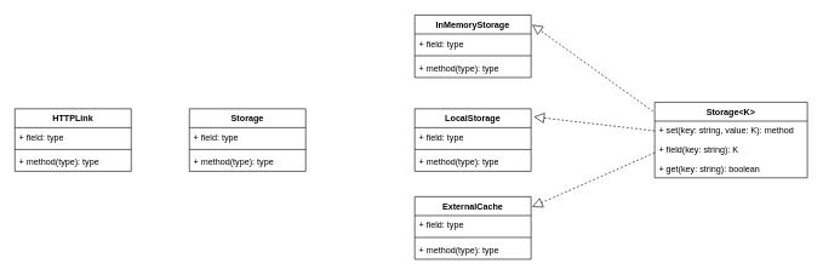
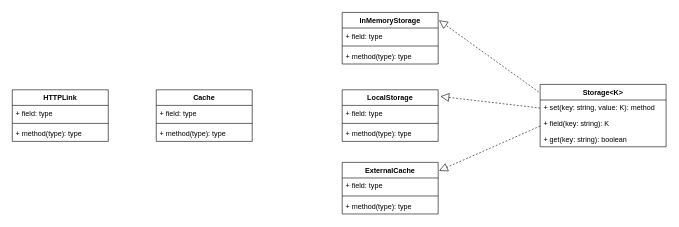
  <mxCell id="0" />
  <mxCell id="1" parent="0" />
  <mxCell id="2" value="Storage&lt;K&gt;" style="swimlane;fontStyle=1;align=center;verticalAlign=top;childLayout=stackLayout;horizontal=1;startSize=26;horizontalStack=0;resizeParent=1;resizeParentMax=0;resizeLast=0;collapsible=1;marginBottom=0;" vertex="1" parent="1"><mxGeometry x="900" y="140" width="210" height="104" as="geometry"><mxRectangle x="120" y="130" width="100" height="26" as="alternateBounds" /></mxGeometry></mxCell>
  <mxCell id="3" value="+ set(key: string, value: K): method" style="text;strokeColor=none;fillColor=none;align=left;verticalAlign=top;spacingLeft=4;spacingRight=4;overflow=hidden;rotatable=0;points=[[0,0.5],[1,0.5]];portConstraint=eastwest;" vertex="1" parent="2"><mxGeometry y="26" width="210" height="26" as="geometry" /></mxCell>
  <mxCell id="4" value="+ field(key: string): K" style="text;strokeColor=none;fillColor=none;align=left;verticalAlign=top;spacingLeft=4;spacingRight=4;overflow=hidden;rotatable=0;points=[[0,0.5],[1,0.5]];portConstraint=eastwest;" vertex="1" parent="2"><mxGeometry y="52" width="210" height="26" as="geometry" /></mxCell>
  <mxCell id="5" value="+ get(key: string): boolean" style="text;strokeColor=none;fillColor=none;align=left;verticalAlign=top;spacingLeft=4;spacingRight=4;overflow=hidden;rotatable=0;points=[[0,0.5],[1,0.5]];portConstraint=eastwest;" vertex="1" parent="2"><mxGeometry y="78" width="210" height="26" as="geometry" /></mxCell>
- <mxCell id="6" value="Storage" style="swimlane;fontStyle=1;align=center;verticalAlign=top;childLayout=stackLayout;horizontal=1;startSize=26;horizontalStack=0;resizeParent=1;resizeParentMax=0;resizeLast=0;collapsible=1;marginBottom=0;" vertex="1" parent="1"><mxGeometry x="260" y="149" width="160" height="86" as="geometry" /></mxCell>
+ <mxCell id="6" value="Cache" style="swimlane;fontStyle=1;align=center;verticalAlign=top;childLayout=stackLayout;horizontal=1;startSize=26;horizontalStack=0;resizeParent=1;resizeParentMax=0;resizeLast=0;collapsible=1;marginBottom=0;" vertex="1" parent="1"><mxGeometry x="260" y="149" width="160" height="86" as="geometry" /></mxCell>
  <mxCell id="7" value="+ field: type" style="text;strokeColor=none;fillColor=none;align=left;verticalAlign=top;spacingLeft=4;spacingRight=4;overflow=hidden;rotatable=0;points=[[0,0.5],[1,0.5]];portConstraint=eastwest;" vertex="1" parent="6"><mxGeometry y="26" width="160" height="26" as="geometry" /></mxCell>
  <mxCell id="8" value="" style="line;strokeWidth=1;fillColor=none;align=left;verticalAlign=middle;spacingTop=-1;spacingLeft=3;spacingRight=3;rotatable=0;labelPosition=right;points=[];portConstraint=eastwest;" vertex="1" parent="6"><mxGeometry y="52" width="160" height="8" as="geometry" /></mxCell>
  <mxCell id="9" value="+ method(type): type" style="text;strokeColor=none;fillColor=none;align=left;verticalAlign=top;spacingLeft=4;spacingRight=4;overflow=hidden;rotatable=0;points=[[0,0.5],[1,0.5]];portConstraint=eastwest;" vertex="1" parent="6"><mxGeometry y="60" width="160" height="26" as="geometry" /></mxCell>
  <mxCell id="10" value="HTTPLink" style="swimlane;fontStyle=1;align=center;verticalAlign=top;childLayout=stackLayout;horizontal=1;startSize=26;horizontalStack=0;resizeParent=1;resizeParentMax=0;resizeLast=0;collapsible=1;marginBottom=0;" vertex="1" parent="1"><mxGeometry x="20" y="149" width="160" height="86" as="geometry" /></mxCell>
  <mxCell id="11" value="+ field: type" style="text;strokeColor=none;fillColor=none;align=left;verticalAlign=top;spacingLeft=4;spacingRight=4;overflow=hidden;rotatable=0;points=[[0,0.5],[1,0.5]];portConstraint=eastwest;" vertex="1" parent="10"><mxGeometry y="26" width="160" height="26" as="geometry" /></mxCell>
  <mxCell id="12" value="" style="line;strokeWidth=1;fillColor=none;align=left;verticalAlign=middle;spacingTop=-1;spacingLeft=3;spacingRight=3;rotatable=0;labelPosition=right;points=[];portConstraint=eastwest;" vertex="1" parent="10"><mxGeometry y="52" width="160" height="8" as="geometry" /></mxCell>
  <mxCell id="13" value="+ method(type): type" style="text;strokeColor=none;fillColor=none;align=left;verticalAlign=top;spacingLeft=4;spacingRight=4;overflow=hidden;rotatable=0;points=[[0,0.5],[1,0.5]];portConstraint=eastwest;" vertex="1" parent="10"><mxGeometry y="60" width="160" height="26" as="geometry" /></mxCell>
  <mxCell id="14" value="InMemoryStorage" style="swimlane;fontStyle=1;align=center;verticalAlign=top;childLayout=stackLayout;horizontal=1;startSize=26;horizontalStack=0;resizeParent=1;resizeParentMax=0;resizeLast=0;collapsible=1;marginBottom=0;" vertex="1" parent="1"><mxGeometry x="570" y="20" width="160" height="86" as="geometry" /></mxCell>
  <mxCell id="15" value="+ field: type" style="text;strokeColor=none;fillColor=none;align=left;verticalAlign=top;spacingLeft=4;spacingRight=4;overflow=hidden;rotatable=0;points=[[0,0.5],[1,0.5]];portConstraint=eastwest;" vertex="1" parent="14"><mxGeometry y="26" width="160" height="26" as="geometry" /></mxCell>
  <mxCell id="16" value="" style="line;strokeWidth=1;fillColor=none;align=left;verticalAlign=middle;spacingTop=-1;spacingLeft=3;spacingRight=3;rotatable=0;labelPosition=right;points=[];portConstraint=eastwest;" vertex="1" parent="14"><mxGeometry y="52" width="160" height="8" as="geometry" /></mxCell>
  <mxCell id="17" value="+ method(type): type" style="text;strokeColor=none;fillColor=none;align=left;verticalAlign=top;spacingLeft=4;spacingRight=4;overflow=hidden;rotatable=0;points=[[0,0.5],[1,0.5]];portConstraint=eastwest;" vertex="1" parent="14"><mxGeometry y="60" width="160" height="26" as="geometry" /></mxCell>
  <mxCell id="18" value="LocalStorage" style="swimlane;fontStyle=1;align=center;verticalAlign=top;childLayout=stackLayout;horizontal=1;startSize=26;horizontalStack=0;resizeParent=1;resizeParentMax=0;resizeLast=0;collapsible=1;marginBottom=0;" vertex="1" parent="1"><mxGeometry x="570" y="149" width="160" height="86" as="geometry" /></mxCell>
  <mxCell id="19" value="+ field: type" style="text;strokeColor=none;fillColor=none;align=left;verticalAlign=top;spacingLeft=4;spacingRight=4;overflow=hidden;rotatable=0;points=[[0,0.5],[1,0.5]];portConstraint=eastwest;" vertex="1" parent="18"><mxGeometry y="26" width="160" height="26" as="geometry" /></mxCell>
  <mxCell id="20" value="" style="line;strokeWidth=1;fillColor=none;align=left;verticalAlign=middle;spacingTop=-1;spacingLeft=3;spacingRight=3;rotatable=0;labelPosition=right;points=[];portConstraint=eastwest;" vertex="1" parent="18"><mxGeometry y="52" width="160" height="8" as="geometry" /></mxCell>
  <mxCell id="21" value="+ method(type): type" style="text;strokeColor=none;fillColor=none;align=left;verticalAlign=top;spacingLeft=4;spacingRight=4;overflow=hidden;rotatable=0;points=[[0,0.5],[1,0.5]];portConstraint=eastwest;" vertex="1" parent="18"><mxGeometry y="60" width="160" height="26" as="geometry" /></mxCell>
  <mxCell id="22" value="ExternalCache" style="swimlane;fontStyle=1;align=center;verticalAlign=top;childLayout=stackLayout;horizontal=1;startSize=26;horizontalStack=0;resizeParent=1;resizeParentMax=0;resizeLast=0;collapsible=1;marginBottom=0;" vertex="1" parent="1"><mxGeometry x="570" y="270" width="160" height="86" as="geometry" /></mxCell>
  <mxCell id="23" value="+ field: type" style="text;strokeColor=none;fillColor=none;align=left;verticalAlign=top;spacingLeft=4;spacingRight=4;overflow=hidden;rotatable=0;points=[[0,0.5],[1,0.5]];portConstraint=eastwest;" vertex="1" parent="22"><mxGeometry y="26" width="160" height="26" as="geometry" /></mxCell>
  <mxCell id="24" value="" style="line;strokeWidth=1;fillColor=none;align=left;verticalAlign=middle;spacingTop=-1;spacingLeft=3;spacingRight=3;rotatable=0;labelPosition=right;points=[];portConstraint=eastwest;" vertex="1" parent="22"><mxGeometry y="52" width="160" height="8" as="geometry" /></mxCell>
  <mxCell id="25" value="+ method(type): type" style="text;strokeColor=none;fillColor=none;align=left;verticalAlign=top;spacingLeft=4;spacingRight=4;overflow=hidden;rotatable=0;points=[[0,0.5],[1,0.5]];portConstraint=eastwest;" vertex="1" parent="22"><mxGeometry y="60" width="160" height="26" as="geometry" /></mxCell>
  <mxCell id="26" value="" style="endArrow=block;dashed=1;endFill=0;endSize=12;html=1;exitX=-0.011;exitY=0.121;exitDx=0;exitDy=0;exitPerimeter=0;entryX=1.009;entryY=0.153;entryDx=0;entryDy=0;entryPerimeter=0;" edge="1" parent="1" source="2" target="14"><mxGeometry width="160" relative="1" as="geometry"><mxPoint x="760" y="80" as="sourcePoint" /><mxPoint x="920" y="80" as="targetPoint" /></mxGeometry></mxCell>
  <mxCell id="27" value="" style="endArrow=block;dashed=1;endFill=0;endSize=12;html=1;exitX=-0.011;exitY=0.121;exitDx=0;exitDy=0;exitPerimeter=0;entryX=1.023;entryY=0.128;entryDx=0;entryDy=0;entryPerimeter=0;" edge="1" parent="1" target="18"><mxGeometry width="160" relative="1" as="geometry"><mxPoint x="900" y="179.424" as="sourcePoint" /><mxPoint x="733.75" y="59.998" as="targetPoint" /></mxGeometry></mxCell>
  <mxCell id="28" value="" style="endArrow=block;dashed=1;endFill=0;endSize=12;html=1;exitX=-0.011;exitY=0.121;exitDx=0;exitDy=0;exitPerimeter=0;entryX=1.009;entryY=0.163;entryDx=0;entryDy=0;entryPerimeter=0;" edge="1" parent="1" target="22"><mxGeometry width="160" relative="1" as="geometry"><mxPoint x="900" y="209.424" as="sourcePoint" /><mxPoint x="733.75" y="89.998" as="targetPoint" /></mxGeometry></mxCell>
